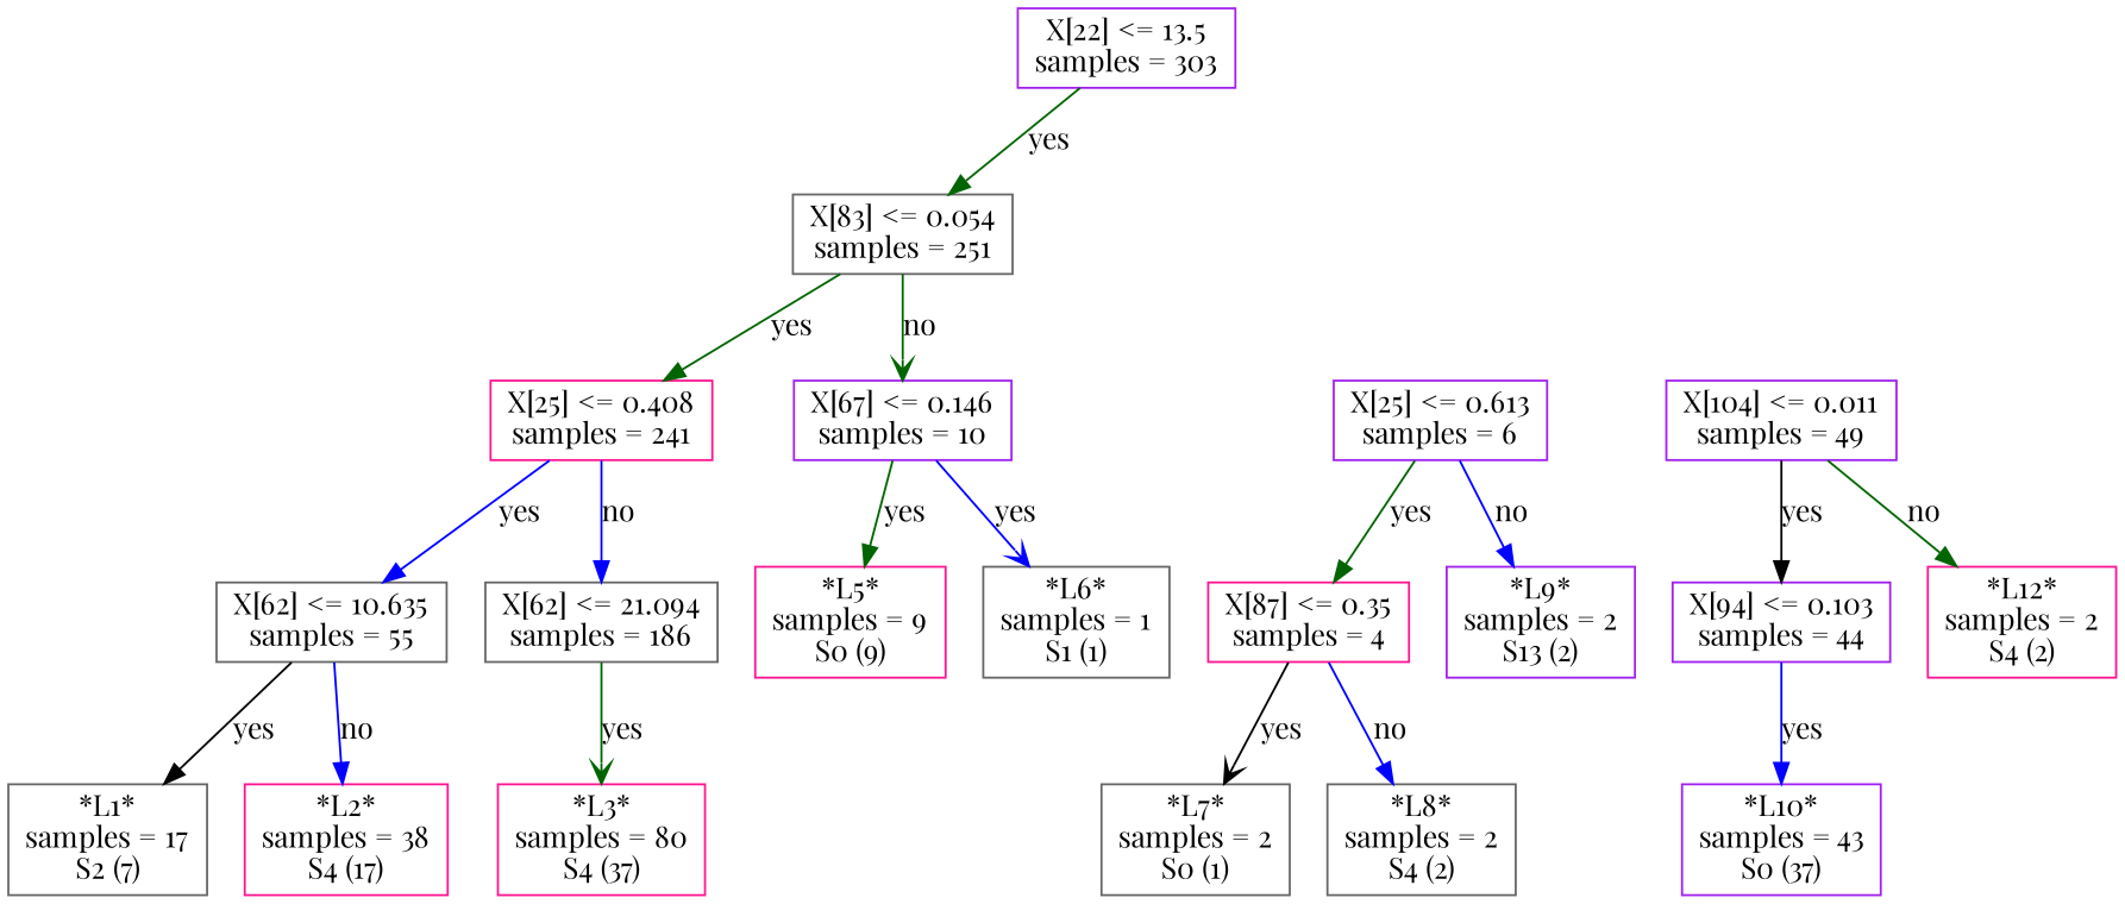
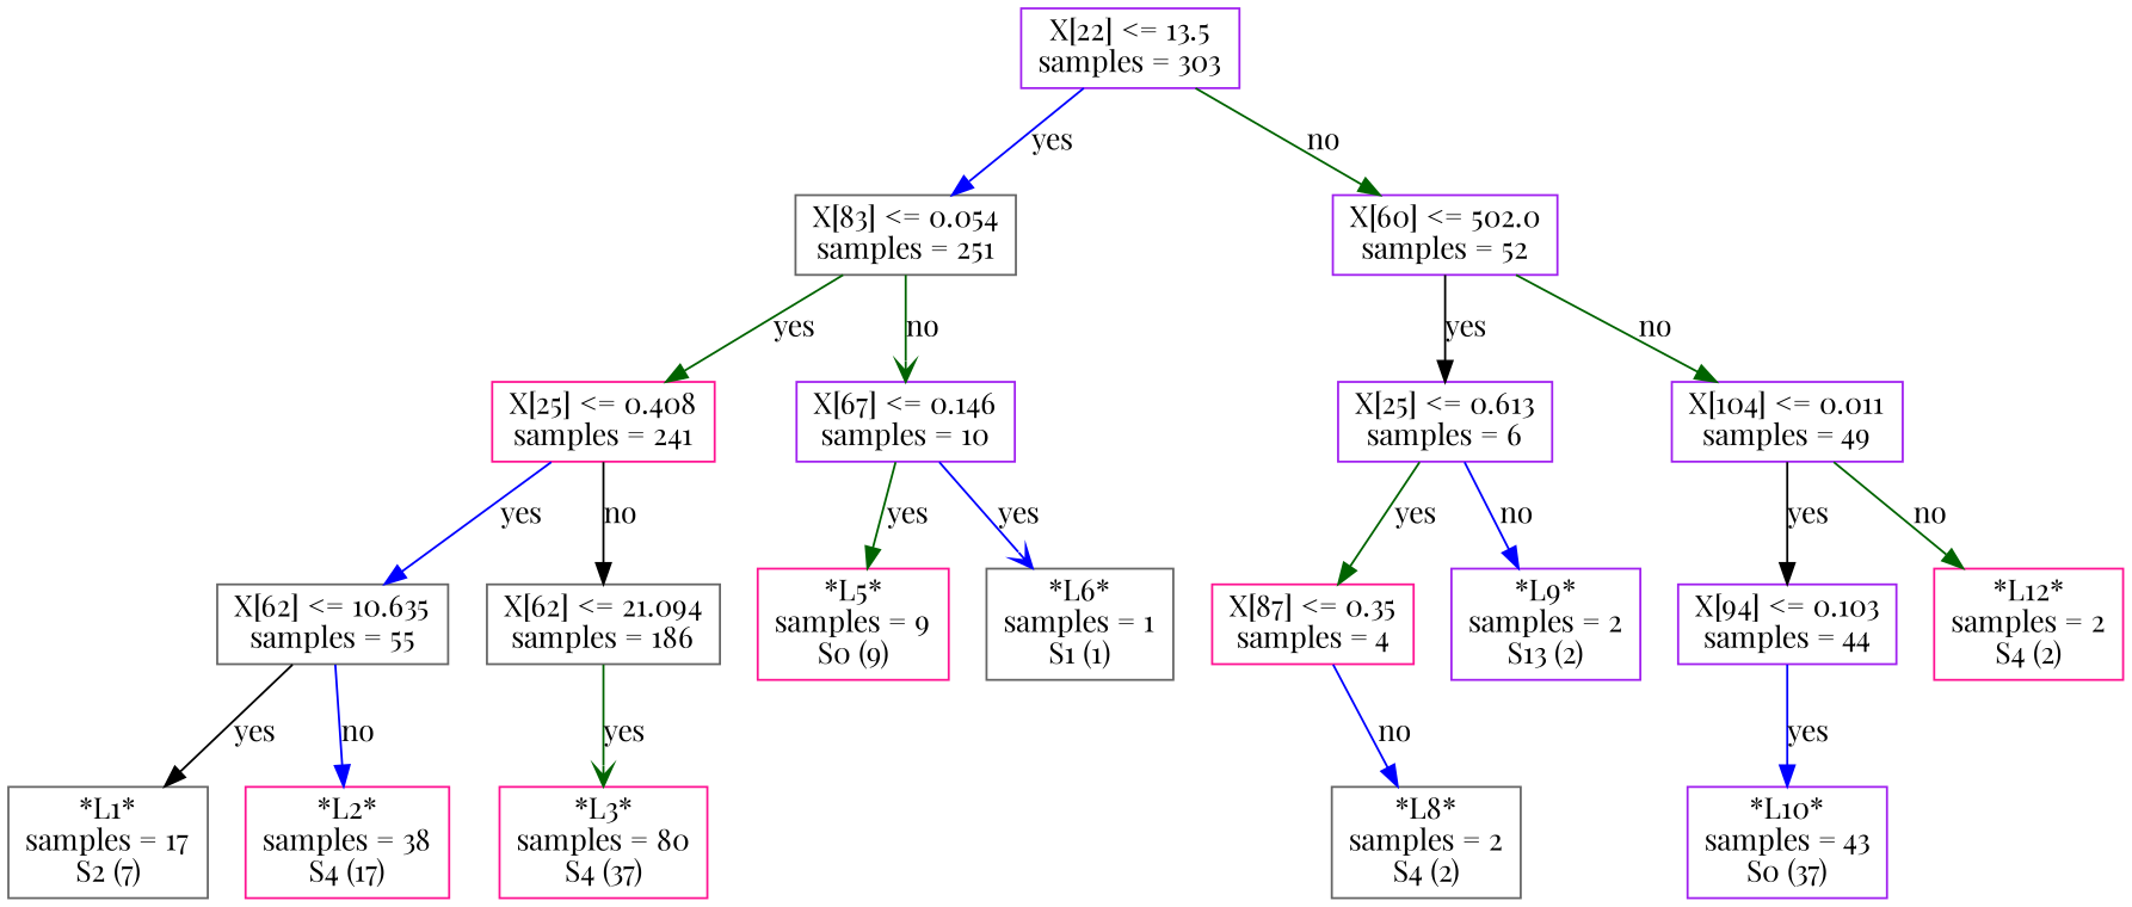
  digraph {
    fontname="Playfair Display"
    node [color=purple fontname="Playfair Display" shape=box]
    edge [arrowhead=normal color=darkgreen fontname="Playfair Display"]
    n1 [label="X[22] <= 13.5\nsamples = 303\n"]
    n2 [color=gray40 label="X[83] <= 0.054\nsamples = 251\n"]
+   n3 [label="X[60] <= 502.0\nsamples = 52\n"]
    n4 [color=deeppink label="X[25] <= 0.408\nsamples = 241\n"]
    n5 [label="X[67] <= 0.146\nsamples = 10\n"]
    n6 [label="X[25] <= 0.613\nsamples = 6\n"]
    n7 [label="X[104] <= 0.011\nsamples = 49\n"]
    n8 [color=gray40 label="X[62] <= 10.635\nsamples = 55\n"]
    n9 [color=gray40 label="X[62] <= 21.094\nsamples = 186\n"]
    n10 [color=deeppink label="*L5*\nsamples = 9\nS0 (9)\n"]
    n11 [color=gray40 label="*L6*\nsamples = 1\nS1 (1)\n"]
    n12 [color=gray40 label="*L1*\nsamples = 17\nS2 (7)\n"]
    n13 [color=deeppink label="*L2*\nsamples = 38\nS4 (17)\n"]
    n14 [color=deeppink label="*L3*\nsamples = 80\nS4 (37)\n"]
    n15 [color=deeppink label="X[87] <= 0.35\nsamples = 4\n"]
    n16 [label="*L9*\nsamples = 2\nS13 (2)\n"]
    n17 [label="X[94] <= 0.103\nsamples = 44\n"]
    n18 [color=deeppink label="*L12*\nsamples = 2\nS4 (2)\n"]
-   n19 [color=gray40 label="*L7*\nsamples = 2\nS0 (1)\n"]
    n20 [color=gray40 label="*L8*\nsamples = 2\nS4 (2)\n"]
    n21 [label="*L10*\nsamples = 43\nS0 (37)\n"]
-   n1 -> n2 [label=yes]
+   n1 -> n2 [color=blue label=yes]
+   n1 -> n3 [label=no]
    n2 -> n4 [label=yes]
    n2 -> n5 [arrowhead=vee label=no]
+   n3 -> n6 [color=black label=yes]
+   n3 -> n7 [label=no]
    n4 -> n8 [color=blue label=yes]
-   n4 -> n9 [color=blue label=no]
+   n4 -> n9 [color=black label=no]
    n5 -> n10 [label=yes]
    n5 -> n11 [arrowhead=vee color=blue label=yes]
    n6 -> n15 [label=yes]
    n6 -> n16 [color=blue label=no]
    n7 -> n17 [color=black label=yes]
    n7 -> n18 [label=no]
    n8 -> n12 [color=black label=yes]
    n8 -> n13 [color=blue label=no]
    n9 -> n14 [arrowhead=vee label=yes]
-   n15 -> n19 [arrowhead=vee color=black label=yes]
    n15 -> n20 [color=blue label=no]
    n17 -> n21 [color=blue label=yes]
  }
